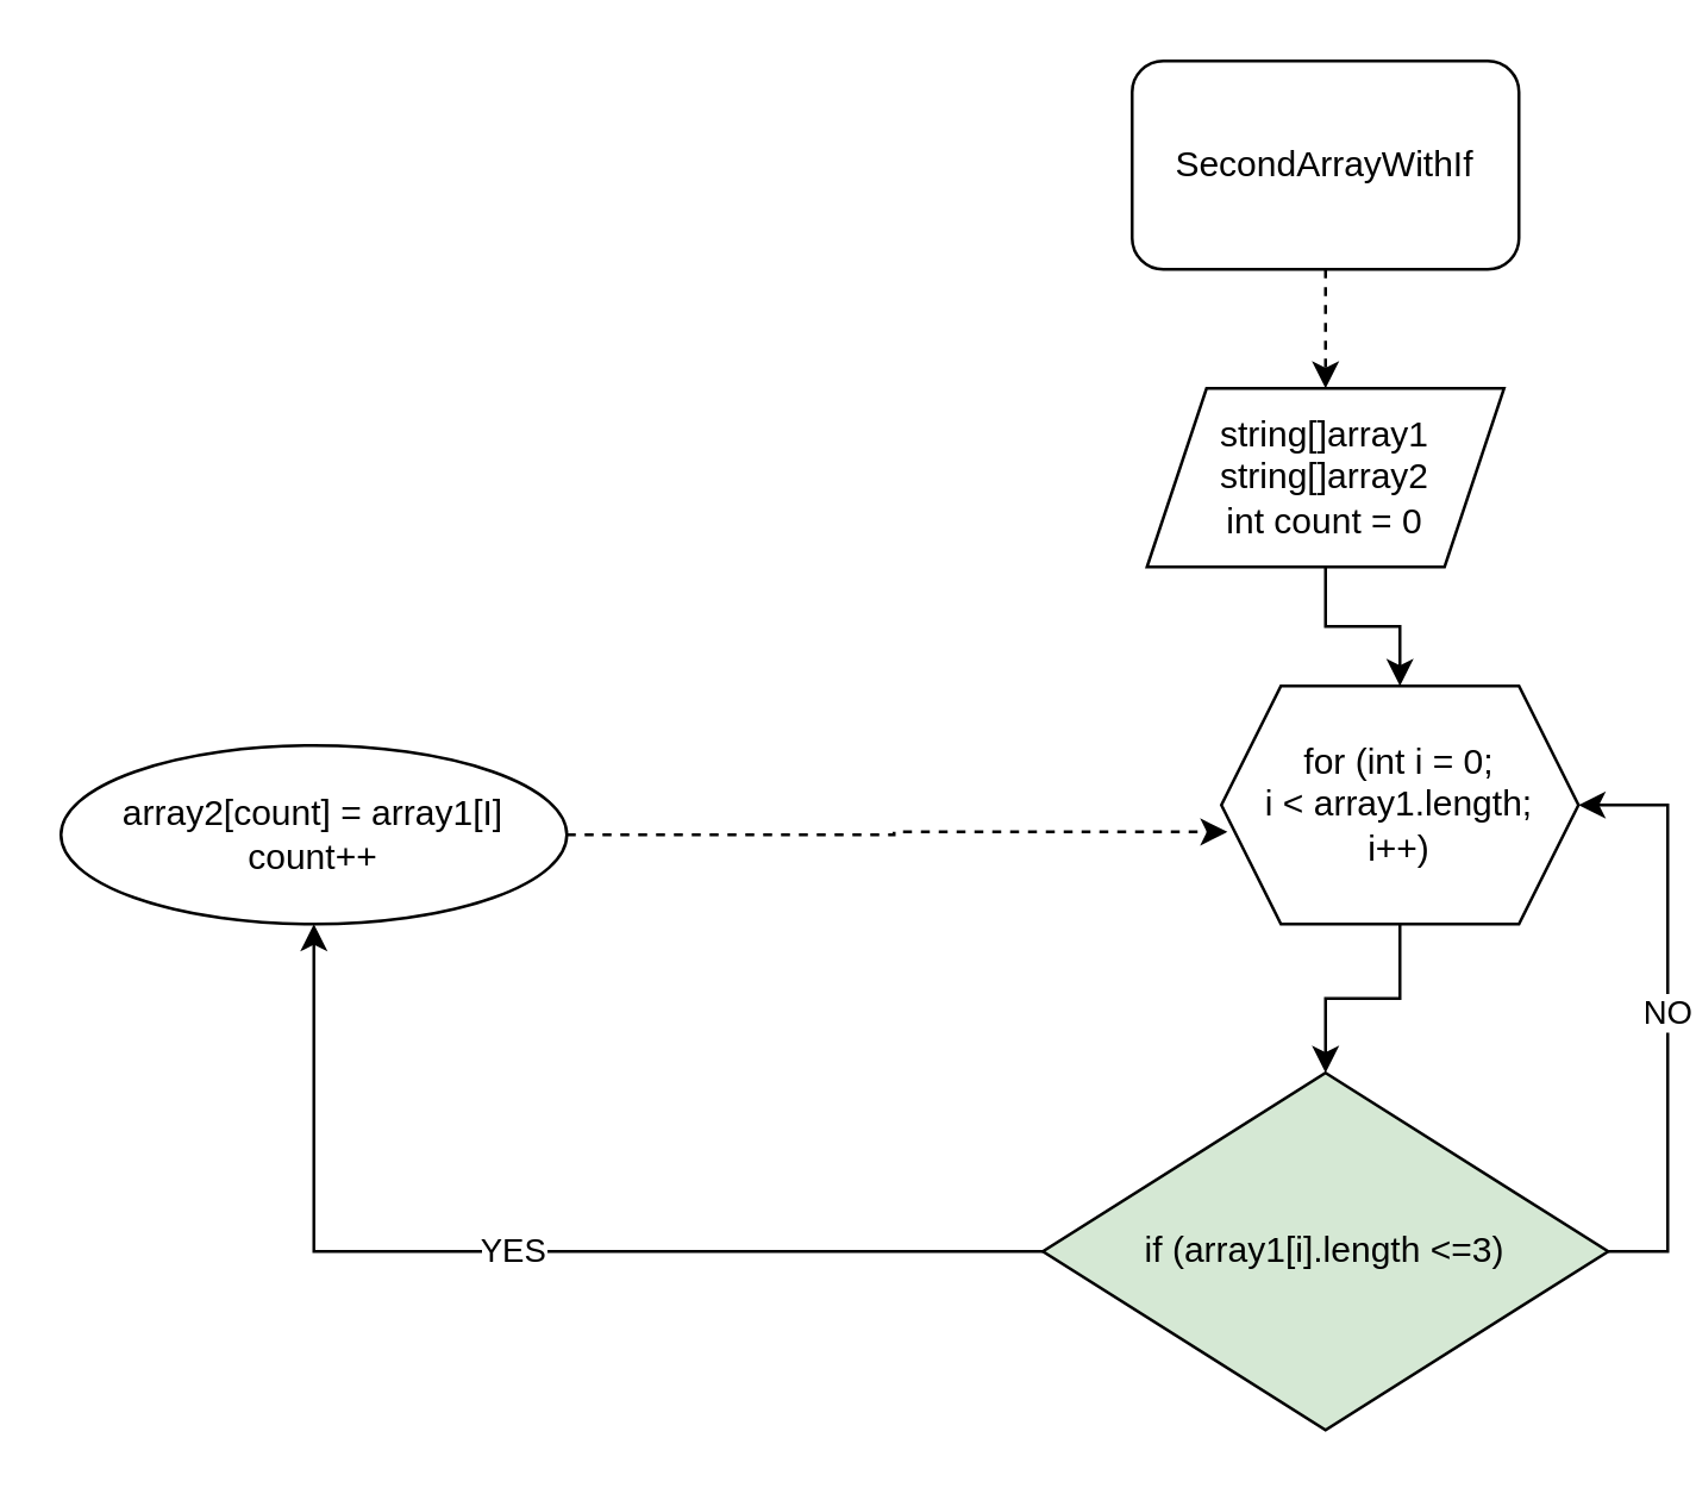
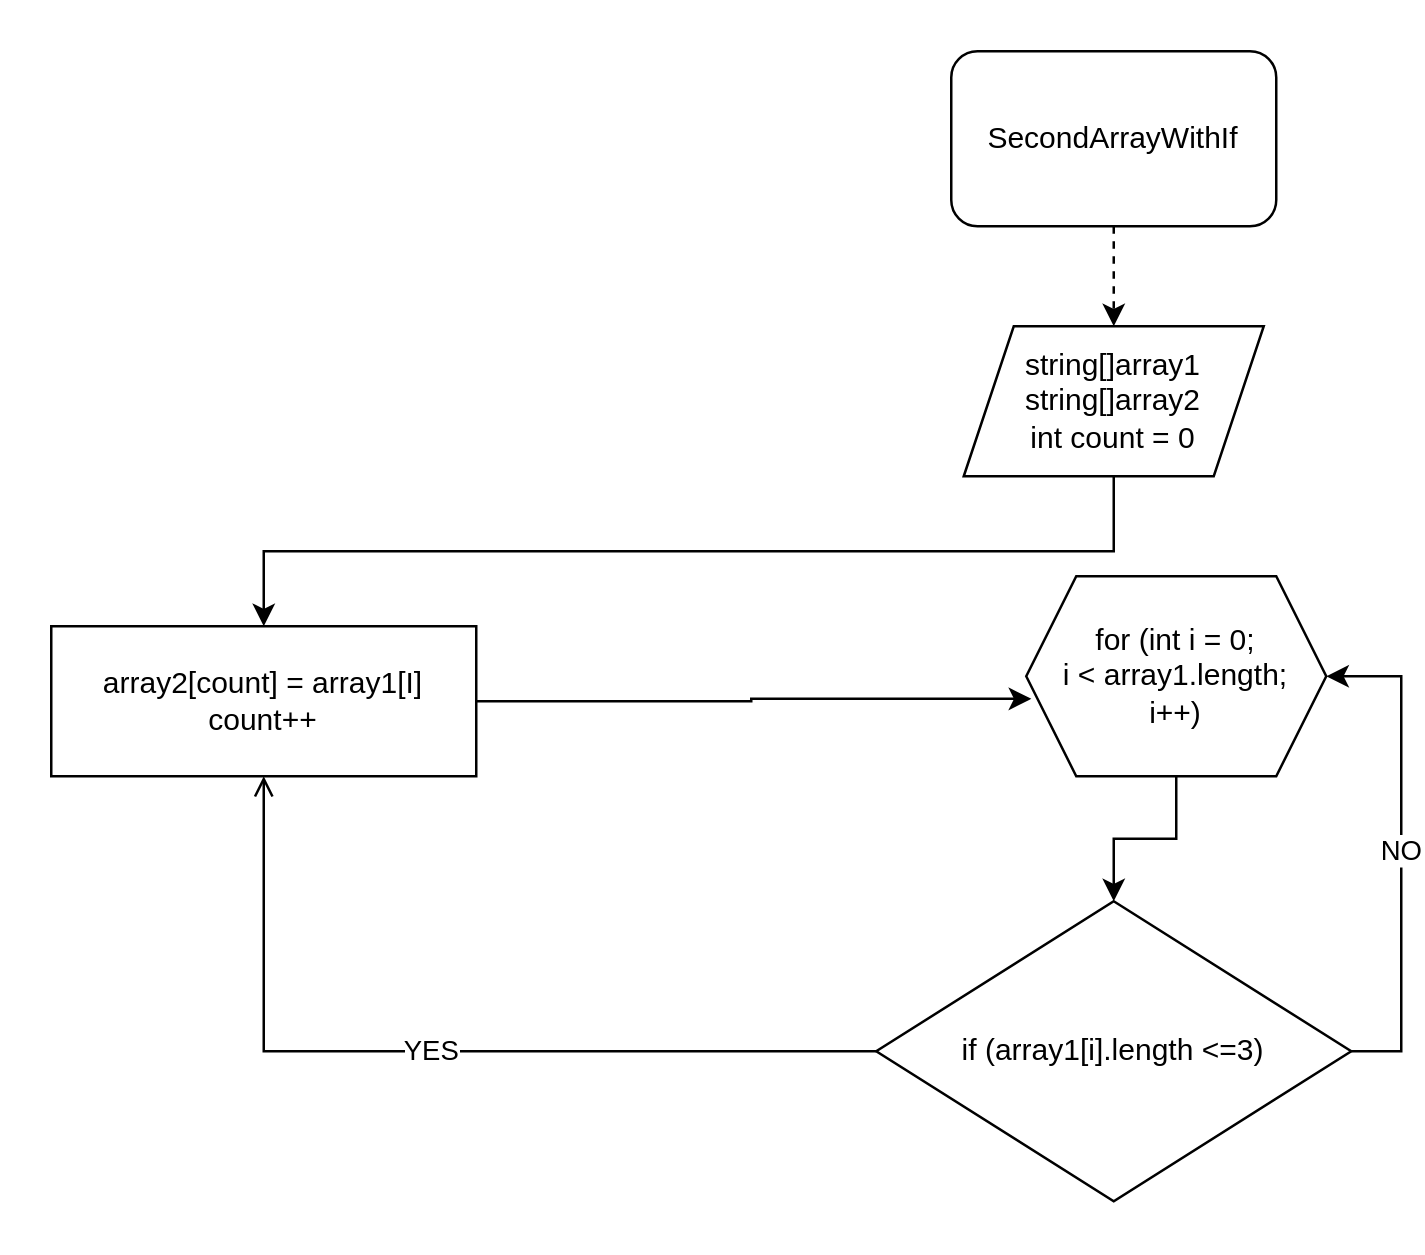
  <mxCell id="0" />
  <mxCell id="1" parent="0" />
  <mxCell id="2" style="edgeStyle=orthogonalEdgeStyle;rounded=0;orthogonalLoop=1;jettySize=auto;html=1;exitX=0.5;exitY=1;exitDx=0;exitDy=0;entryX=0.5;entryY=0;entryDx=0;entryDy=0;dashed=1;" edge="1" parent="1" source="3" target="5"><mxGeometry relative="1" as="geometry" /></mxCell>
  <mxCell id="3" value="SecondArrayWithIf" style="rounded=1;whiteSpace=wrap;html=1;" vertex="1" parent="1"><mxGeometry x="380" y="20" width="130" height="70" as="geometry" /></mxCell>
- <mxCell id="4" style="edgeStyle=orthogonalEdgeStyle;rounded=0;orthogonalLoop=1;jettySize=auto;html=1;exitX=0.5;exitY=1;exitDx=0;exitDy=0;entryX=0.5;entryY=0;entryDx=0;entryDy=0;" edge="1" parent="1" source="5" target="7"><mxGeometry relative="1" as="geometry" /></mxCell>
+ <mxCell id="4" style="edgeStyle=orthogonalEdgeStyle;rounded=0;orthogonalLoop=1;jettySize=auto;html=1;exitX=0.5;exitY=1;exitDx=0;exitDy=0;" edge="1" parent="1" source="5" target="12"><mxGeometry relative="1" as="geometry" /></mxCell>
  <mxCell id="5" value="string[]array1&lt;br&gt;string[]array2&lt;br&gt;int count = 0" style="shape=parallelogram;perimeter=parallelogramPerimeter;whiteSpace=wrap;html=1;fixedSize=1;align=center;" vertex="1" parent="1"><mxGeometry x="385" y="130" width="120" height="60" as="geometry" /></mxCell>
  <mxCell id="6" style="edgeStyle=orthogonalEdgeStyle;rounded=0;orthogonalLoop=1;jettySize=auto;html=1;exitX=0.5;exitY=1;exitDx=0;exitDy=0;entryX=0.5;entryY=0;entryDx=0;entryDy=0;" edge="1" parent="1" source="7" target="10"><mxGeometry relative="1" as="geometry" /></mxCell>
  <mxCell id="7" value="for (int i = 0;&lt;br&gt;i &amp;lt; array1.length;&lt;br&gt;i++)" style="shape=hexagon;perimeter=hexagonPerimeter2;whiteSpace=wrap;html=1;fixedSize=1;" vertex="1" parent="1"><mxGeometry x="410" y="230" width="120" height="80" as="geometry" /></mxCell>
  <mxCell id="8" value="NO" style="edgeStyle=orthogonalEdgeStyle;rounded=0;orthogonalLoop=1;jettySize=auto;html=1;exitX=1;exitY=0.5;exitDx=0;exitDy=0;entryX=1;entryY=0.5;entryDx=0;entryDy=0;" edge="1" parent="1" source="10" target="7"><mxGeometry relative="1" as="geometry" /></mxCell>
- <mxCell id="9" value="YES" style="edgeStyle=orthogonalEdgeStyle;rounded=0;orthogonalLoop=1;jettySize=auto;html=1;entryX=0.5;entryY=1;entryDx=0;entryDy=0;" edge="1" parent="1" source="10" target="12"><mxGeometry relative="1" as="geometry" /></mxCell>
- <mxCell id="10" value="if (array1[i].length &amp;lt;=3)" style="rhombus;whiteSpace=wrap;html=1;fillColor=#d5e8d4;" vertex="1" parent="1"><mxGeometry x="350" y="360" width="190" height="120" as="geometry" /></mxCell>
- <mxCell id="11" style="edgeStyle=orthogonalEdgeStyle;rounded=0;orthogonalLoop=1;jettySize=auto;html=1;entryX=0.017;entryY=0.613;entryDx=0;entryDy=0;entryPerimeter=0;dashed=1;" edge="1" parent="1" source="12" target="7"><mxGeometry relative="1" as="geometry" /></mxCell>
- <mxCell id="12" value="array2[count] = array1[I]&lt;br&gt;count++" style="ellipse;whiteSpace=wrap;html=1;" vertex="1" parent="1"><mxGeometry x="20" y="250" width="170" height="60" as="geometry" /></mxCell>
+ <mxCell id="9" value="YES" style="edgeStyle=orthogonalEdgeStyle;rounded=0;orthogonalLoop=1;jettySize=auto;html=1;entryX=0.5;entryY=1;entryDx=0;entryDy=0;endArrow=open;" edge="1" parent="1" source="10" target="12"><mxGeometry relative="1" as="geometry" /></mxCell>
+ <mxCell id="10" value="if (array1[i].length &amp;lt;=3)" style="rhombus;whiteSpace=wrap;html=1;" vertex="1" parent="1"><mxGeometry x="350" y="360" width="190" height="120" as="geometry" /></mxCell>
+ <mxCell id="11" style="edgeStyle=orthogonalEdgeStyle;rounded=0;orthogonalLoop=1;jettySize=auto;html=1;entryX=0.017;entryY=0.613;entryDx=0;entryDy=0;entryPerimeter=0;" edge="1" parent="1" source="12" target="7"><mxGeometry relative="1" as="geometry" /></mxCell>
+ <mxCell id="12" value="array2[count] = array1[I]&lt;br&gt;count++" style="rounded=0;whiteSpace=wrap;html=1;" vertex="1" parent="1"><mxGeometry x="20" y="250" width="170" height="60" as="geometry" /></mxCell>
